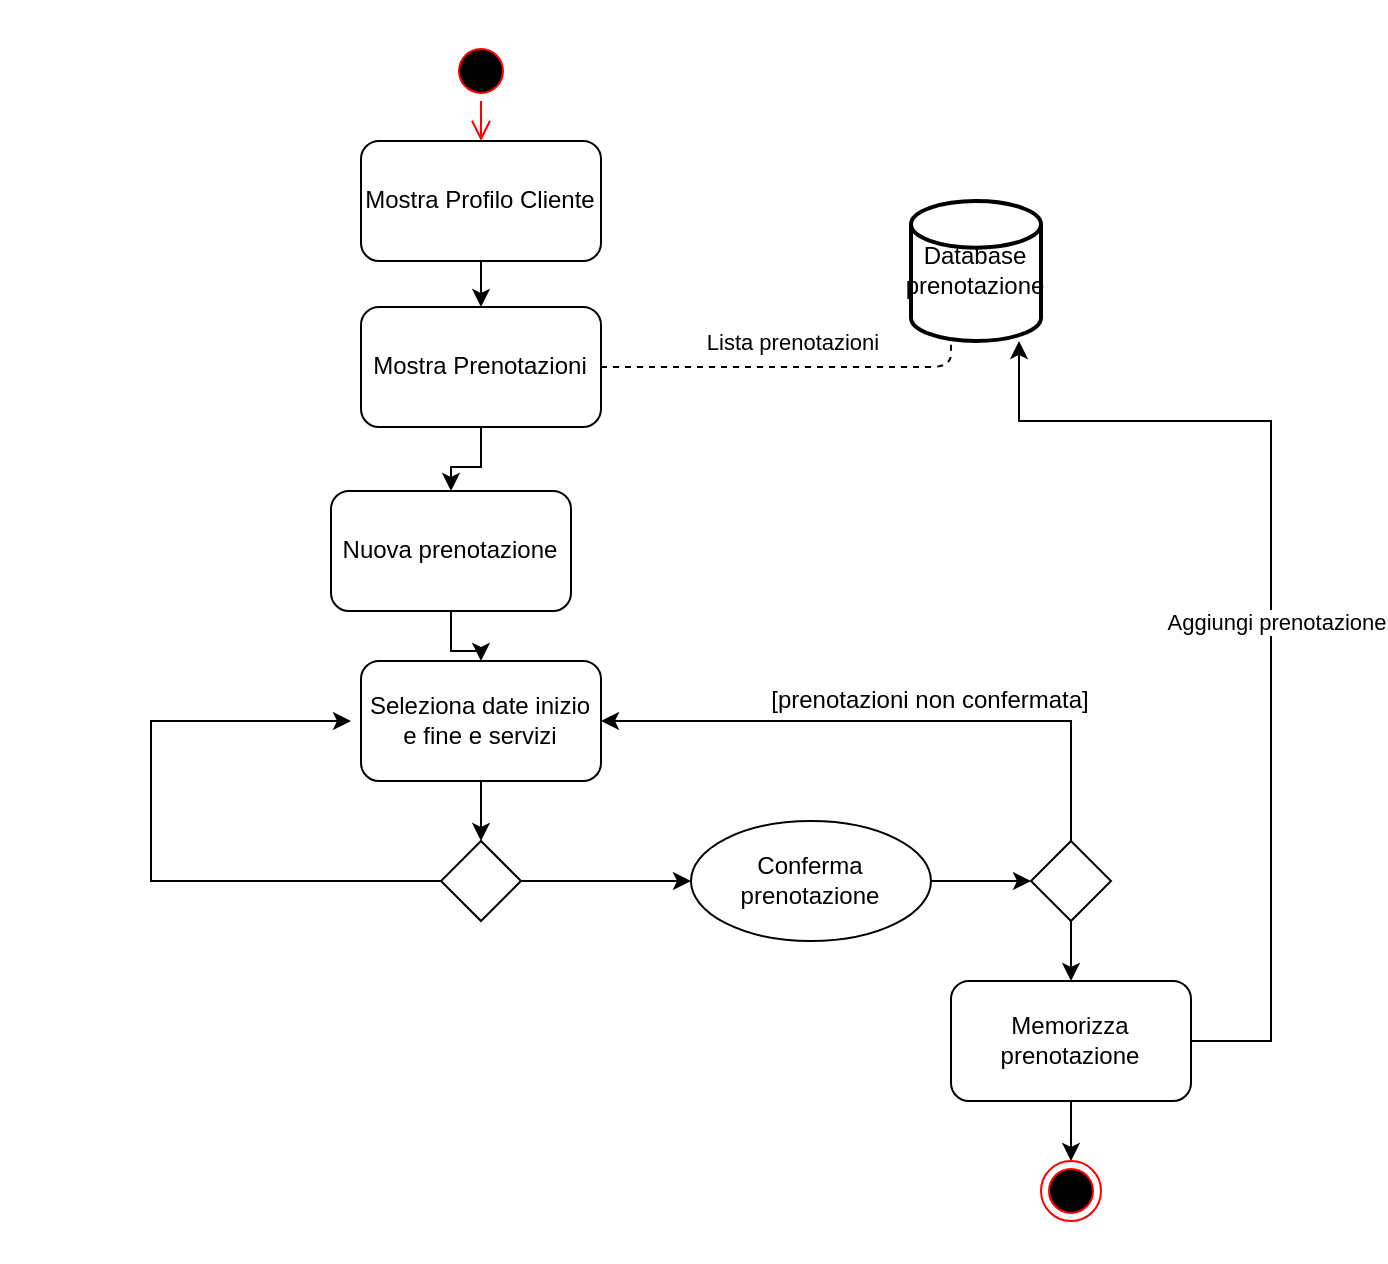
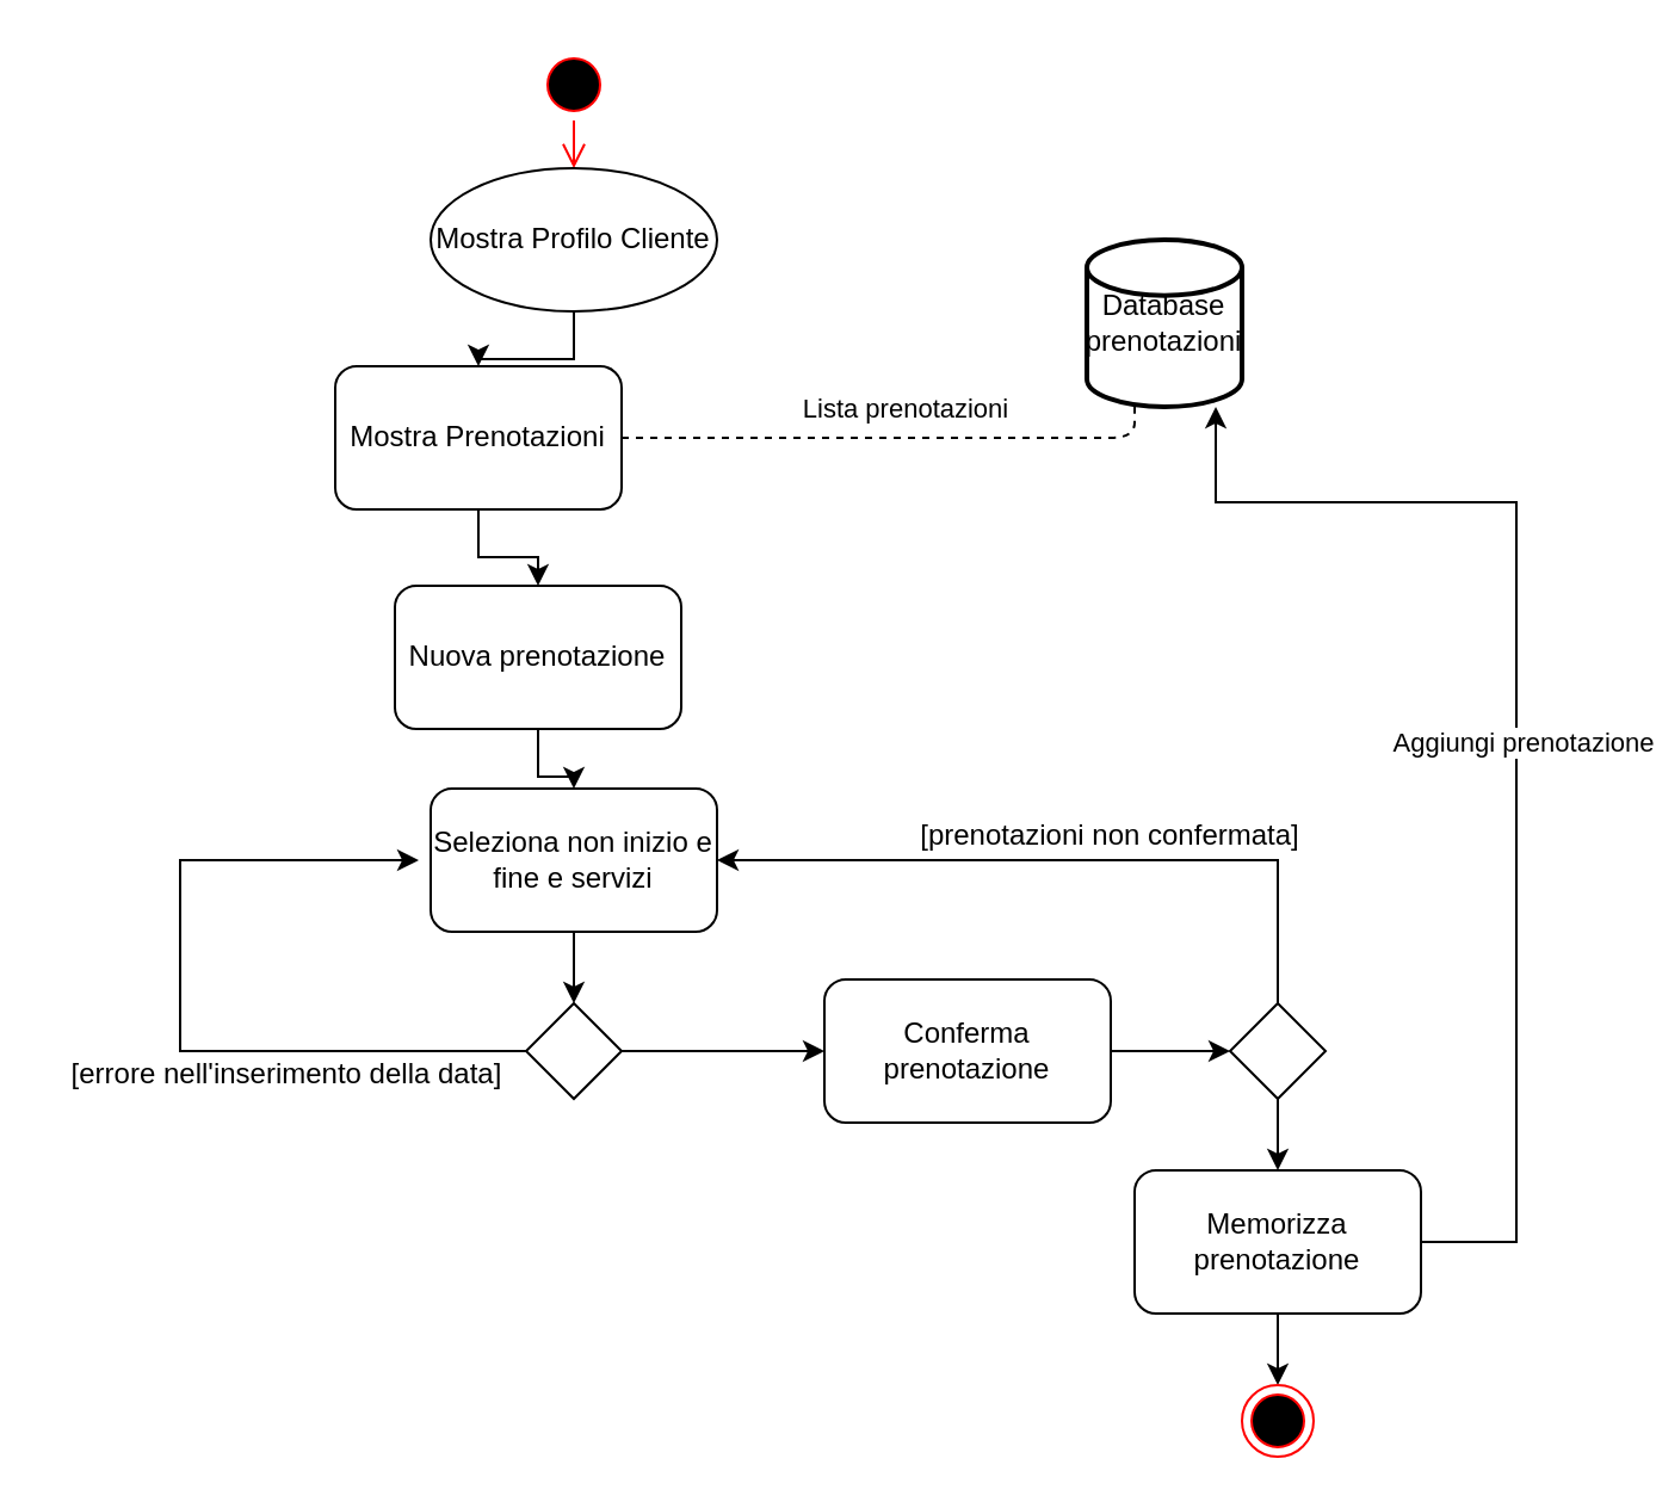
  <mxCell id="0" />
  <mxCell id="1" parent="0" />
  <mxCell id="2" value="" style="ellipse;html=1;shape=startState;fillColor=#000000;strokeColor=#ff0000;" parent="1" vertex="1"><mxGeometry x="225" y="20" width="30" height="30" as="geometry" /></mxCell>
  <mxCell id="3" value="" style="edgeStyle=orthogonalEdgeStyle;html=1;verticalAlign=bottom;endArrow=open;endSize=8;strokeColor=#ff0000;entryX=0.5;entryY=0;entryDx=0;entryDy=0;" parent="1" source="2" target="5" edge="1"><mxGeometry relative="1" as="geometry"><mxPoint x="240" y="80" as="targetPoint" /></mxGeometry></mxCell>
  <mxCell id="4" value="" style="edgeStyle=orthogonalEdgeStyle;rounded=0;orthogonalLoop=1;jettySize=auto;html=1;" parent="1" source="5" target="7" edge="1"><mxGeometry relative="1" as="geometry" /></mxCell>
- <mxCell id="5" value="Mostra Profilo Cliente" style="rounded=1;whiteSpace=wrap;html=1;" parent="1" vertex="1"><mxGeometry x="180" y="70" width="120" height="60" as="geometry" /></mxCell>
+ <mxCell id="5" value="Mostra Profilo Cliente" style="ellipse;whiteSpace=wrap;html=1;" parent="1" vertex="1"><mxGeometry x="180" y="70" width="120" height="60" as="geometry" /></mxCell>
  <mxCell id="6" value="" style="edgeStyle=orthogonalEdgeStyle;rounded=0;orthogonalLoop=1;jettySize=auto;html=1;" parent="1" source="7" target="9" edge="1"><mxGeometry relative="1" as="geometry" /></mxCell>
- <mxCell id="7" value="Mostra Prenotazioni" style="rounded=1;whiteSpace=wrap;html=1;" parent="1" vertex="1"><mxGeometry x="180" y="153" width="120" height="60" as="geometry" /></mxCell>
+ <mxCell id="7" value="Mostra Prenotazioni" style="rounded=1;whiteSpace=wrap;html=1;" parent="1" vertex="1"><mxGeometry x="140" y="153" width="120" height="60" as="geometry" /></mxCell>
  <mxCell id="8" value="" style="edgeStyle=orthogonalEdgeStyle;rounded=0;orthogonalLoop=1;jettySize=auto;html=1;entryX=0.5;entryY=0;entryDx=0;entryDy=0;" parent="1" source="9" target="11" edge="1"><mxGeometry relative="1" as="geometry"><mxPoint x="240" y="340" as="targetPoint" /></mxGeometry></mxCell>
  <mxCell id="9" value="Nuova prenotazione" style="rounded=1;whiteSpace=wrap;html=1;" parent="1" vertex="1"><mxGeometry x="165" y="245" width="120" height="60" as="geometry" /></mxCell>
  <mxCell id="10" value="" style="edgeStyle=orthogonalEdgeStyle;rounded=0;orthogonalLoop=1;jettySize=auto;html=1;entryX=0.5;entryY=0;entryDx=0;entryDy=0;" parent="1" source="11" target="14" edge="1"><mxGeometry relative="1" as="geometry"><mxPoint x="240" y="480" as="targetPoint" /></mxGeometry></mxCell>
- <mxCell id="11" value="Seleziona date inizio e fine e servizi" style="rounded=1;whiteSpace=wrap;html=1;" parent="1" vertex="1"><mxGeometry x="180" y="330" width="120" height="60" as="geometry" /></mxCell>
+ <mxCell id="11" value="Seleziona non inizio e fine e servizi" style="rounded=1;whiteSpace=wrap;html=1;" parent="1" vertex="1"><mxGeometry x="180" y="330" width="120" height="60" as="geometry" /></mxCell>
  <mxCell id="12" value="" style="edgeStyle=orthogonalEdgeStyle;rounded=0;orthogonalLoop=1;jettySize=auto;html=1;" parent="1" source="14" edge="1"><mxGeometry relative="1" as="geometry"><mxPoint x="175" y="360" as="targetPoint" /><Array as="points"><mxPoint x="75" y="440" /><mxPoint x="75" y="360" /></Array></mxGeometry></mxCell>
  <mxCell id="13" value="" style="edgeStyle=orthogonalEdgeStyle;rounded=0;orthogonalLoop=1;jettySize=auto;html=1;entryX=0;entryY=0.5;entryDx=0;entryDy=0;" parent="1" source="14" target="17" edge="1"><mxGeometry relative="1" as="geometry"><mxPoint x="340" y="440" as="targetPoint" /></mxGeometry></mxCell>
  <mxCell id="14" value="" style="rhombus;whiteSpace=wrap;html=1;" parent="1" vertex="1"><mxGeometry x="220" y="420" width="40" height="40" as="geometry" /></mxCell>
+ <mxCell id="15" value="[errore nell'inserimento della data]" style="text;html=1;strokeColor=none;fillColor=none;align=center;verticalAlign=middle;whiteSpace=wrap;rounded=0;" parent="1" vertex="1"><mxGeometry x="20" y="440" width="200" height="20" as="geometry" /></mxCell>
  <mxCell id="16" value="" style="edgeStyle=orthogonalEdgeStyle;rounded=0;orthogonalLoop=1;jettySize=auto;html=1;entryX=0;entryY=0.5;entryDx=0;entryDy=0;" parent="1" source="17" target="20" edge="1"><mxGeometry relative="1" as="geometry"><mxPoint x="535" y="440" as="targetPoint" /></mxGeometry></mxCell>
- <mxCell id="17" value="Conferma prenotazione" style="ellipse;whiteSpace=wrap;html=1;" parent="1" vertex="1"><mxGeometry x="345" y="410" width="120" height="60" as="geometry" /></mxCell>
+ <mxCell id="17" value="Conferma prenotazione" style="rounded=1;whiteSpace=wrap;html=1;" parent="1" vertex="1"><mxGeometry x="345" y="410" width="120" height="60" as="geometry" /></mxCell>
  <mxCell id="18" value="" style="edgeStyle=orthogonalEdgeStyle;rounded=0;orthogonalLoop=1;jettySize=auto;html=1;entryX=1;entryY=0.5;entryDx=0;entryDy=0;" parent="1" source="20" target="11" edge="1"><mxGeometry relative="1" as="geometry"><mxPoint x="535" y="340" as="targetPoint" /><Array as="points"><mxPoint x="535" y="360" /></Array></mxGeometry></mxCell>
  <mxCell id="19" value="" style="edgeStyle=orthogonalEdgeStyle;rounded=0;orthogonalLoop=1;jettySize=auto;html=1;entryX=0.5;entryY=0;entryDx=0;entryDy=0;" parent="1" source="20" target="25" edge="1"><mxGeometry relative="1" as="geometry"><mxPoint x="535" y="530" as="targetPoint" /></mxGeometry></mxCell>
  <mxCell id="20" value="" style="rhombus;whiteSpace=wrap;html=1;" parent="1" vertex="1"><mxGeometry x="515" y="420" width="40" height="40" as="geometry" /></mxCell>
  <mxCell id="21" value="[prenotazioni non confermata]" style="text;html=1;strokeColor=none;fillColor=none;align=center;verticalAlign=middle;whiteSpace=wrap;rounded=0;" parent="1" vertex="1"><mxGeometry x="375" y="340" width="180" height="20" as="geometry" /></mxCell>
  <mxCell id="22" value="" style="edgeStyle=orthogonalEdgeStyle;rounded=0;orthogonalLoop=1;jettySize=auto;html=1;" parent="1" source="25" edge="1"><mxGeometry relative="1" as="geometry"><mxPoint x="535" y="580" as="targetPoint" /></mxGeometry></mxCell>
  <mxCell id="23" style="edgeStyle=orthogonalEdgeStyle;rounded=0;orthogonalLoop=1;jettySize=auto;html=1;entryX=0.831;entryY=1;entryDx=0;entryDy=0;entryPerimeter=0;" edge="1" parent="1" source="25" target="27"><mxGeometry relative="1" as="geometry"><Array as="points"><mxPoint x="635" y="520" /><mxPoint x="635" y="210" /><mxPoint x="509" y="210" /></Array></mxGeometry></mxCell>
  <mxCell id="24" value="Aggiungi prenotazione" style="edgeLabel;html=1;align=center;verticalAlign=middle;resizable=0;points=[];" vertex="1" connectable="0" parent="23"><mxGeometry x="-0.031" y="-2" relative="1" as="geometry"><mxPoint as="offset" /></mxGeometry></mxCell>
  <mxCell id="25" value="Memorizza prenotazione" style="rounded=1;whiteSpace=wrap;html=1;" parent="1" vertex="1"><mxGeometry x="475" y="490" width="120" height="60" as="geometry" /></mxCell>
  <mxCell id="26" value="" style="ellipse;html=1;shape=endState;fillColor=#000000;strokeColor=#ff0000;" parent="1" vertex="1"><mxGeometry x="520" y="580" width="30" height="30" as="geometry" /></mxCell>
- <mxCell id="27" value="Database&lt;br&gt;prenotazione" style="strokeWidth=2;html=1;shape=mxgraph.flowchart.database;whiteSpace=wrap;" vertex="1" parent="1"><mxGeometry x="455" y="100" width="65" height="70" as="geometry" /></mxCell>
+ <mxCell id="27" value="Database&lt;br&gt;prenotazioni" style="strokeWidth=2;html=1;shape=mxgraph.flowchart.database;whiteSpace=wrap;" vertex="1" parent="1"><mxGeometry x="455" y="100" width="65" height="70" as="geometry" /></mxCell>
  <mxCell id="28" value="" style="endArrow=none;dashed=1;html=1;exitX=1;exitY=0.5;exitDx=0;exitDy=0;entryX=0.308;entryY=1;entryDx=0;entryDy=0;entryPerimeter=0;" edge="1" parent="1" source="7" target="27"><mxGeometry width="50" height="50" relative="1" as="geometry"><mxPoint x="295" y="150" as="sourcePoint" /><mxPoint x="345" y="100" as="targetPoint" /><Array as="points"><mxPoint x="475" y="183" /></Array></mxGeometry></mxCell>
  <mxCell id="29" value="Lista prenotazioni" style="edgeLabel;html=1;align=center;verticalAlign=middle;resizable=0;points=[];" vertex="1" connectable="0" parent="28"><mxGeometry x="0.149" y="2" relative="1" as="geometry"><mxPoint x="-13" y="-11" as="offset" /></mxGeometry></mxCell>
